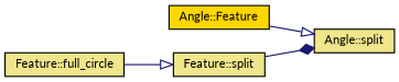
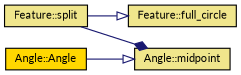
  digraph {
    fontname=Lato
    rankdir=LR
    node [color=black fillcolor=khaki fontname=Lato fontsize=10 shape=record style=filled]
    edge [arrowhead=onormal color=midnightblue fontname=Lato fontsize=10 labelfontname=Helvetica labelfontsize=10 style=solid]
    n1 [fontcolor=black height=0.2 label="Feature::split" width=0.4]
    n2 [height=0.2 label="Feature::full_circle" width=0.4]
-   n3 [height=0.2 label="Angle::split" width=0.4]
-   n4 [fillcolor=gold height=0.2 label="Angle::Feature" width=0.4]
-   n2 -> n1
+   n3 [height=0.2 label="Angle::midpoint" width=0.4]
+   n4 [fillcolor=gold height=0.2 label="Angle::Angle" width=0.4]
+   n1 -> n2
    n1 -> n3 [arrowhead=diamond]
    n4 -> n3
  }
